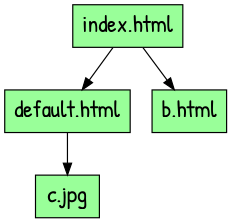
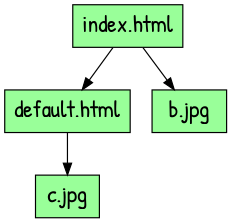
  digraph {
    fontname="Patrick Hand"
    fontsize=20
    node [fillcolor="#99ff99" fontname="Patrick Hand" fontsize=20 shape=box style=filled]
    edge [fontname="Patrick Hand" fontsize=20]
    n1 [label="index.html"]
    n2 [label="default.html"]
-   n3 [label="b.html"]
+   n3 [label="b.jpg"]
    n4 [label="c.jpg"]
    n1 -> n2
    n1 -> n3
    n2 -> n4
  }
